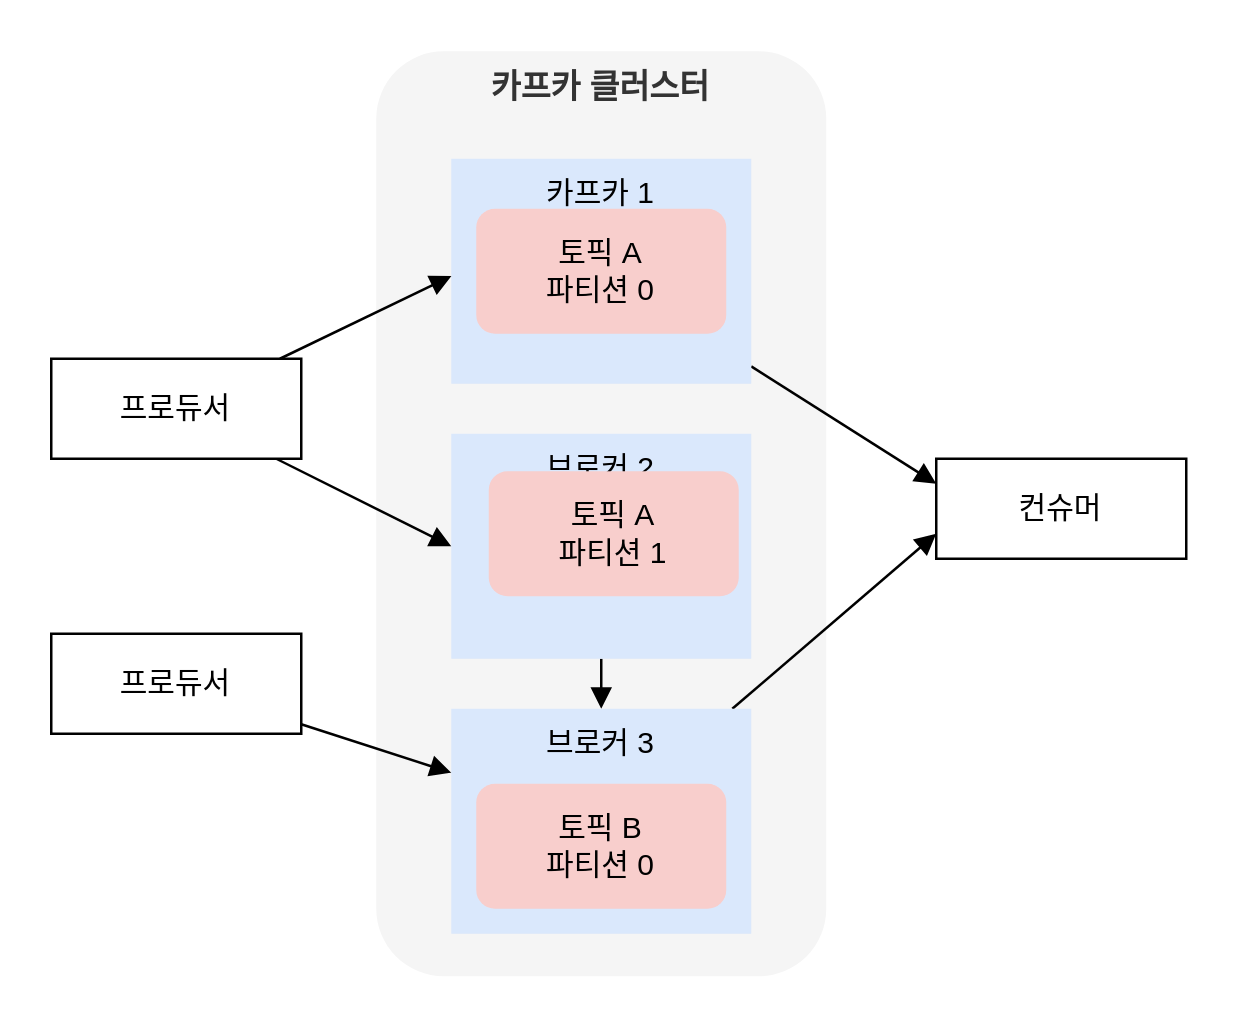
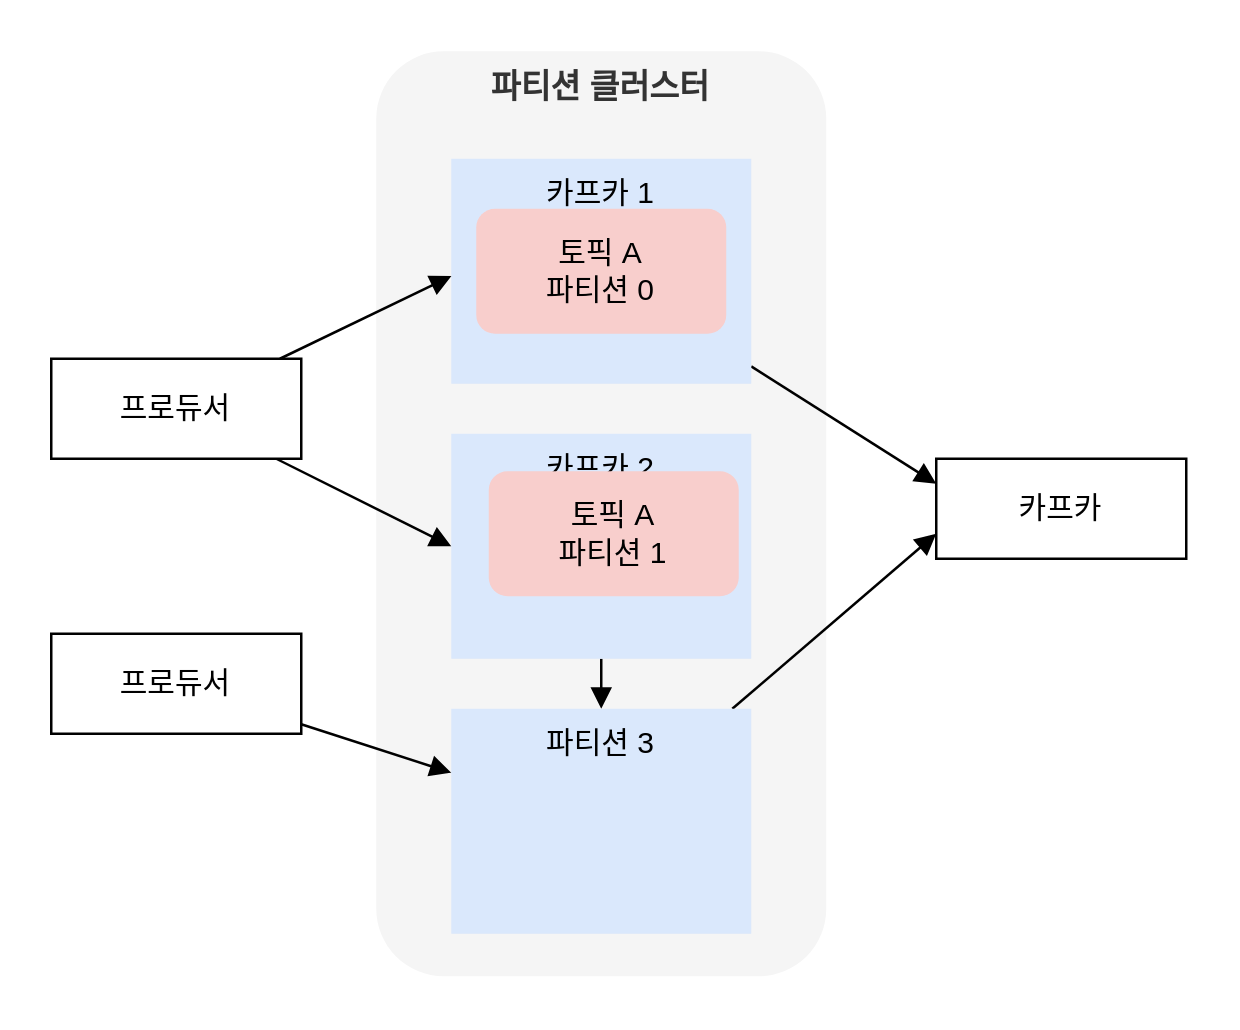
  <mxCell id="0" />
  <mxCell id="1" parent="0" />
- <mxCell id="2" value="카프카 클러스터" style="rounded=1;whiteSpace=wrap;html=1;align=center;verticalAlign=top;fillColor=#f5f5f5;fontColor=#333333;strokeColor=none;fontSize=13;fontStyle=1" vertex="1" parent="1"><mxGeometry x="150" y="20" width="180" height="370" as="geometry" /></mxCell>
+ <mxCell id="2" value="파티션 클러스터" style="rounded=1;whiteSpace=wrap;html=1;align=center;verticalAlign=top;fillColor=#f5f5f5;fontColor=#333333;strokeColor=none;fontSize=13;fontStyle=1" vertex="1" parent="1"><mxGeometry x="150" y="20" width="180" height="370" as="geometry" /></mxCell>
  <mxCell id="3" style="rounded=0;orthogonalLoop=1;jettySize=auto;html=1;entryX=0;entryY=0.25;entryDx=0;entryDy=0;endArrow=block;endFill=1;" edge="1" parent="1" source="4" target="16"><mxGeometry relative="1" as="geometry" /></mxCell>
  <mxCell id="4" value="카프카 1" style="rounded=0;whiteSpace=wrap;html=1;verticalAlign=top;fillColor=#dae8fc;strokeColor=none;" vertex="1" parent="1"><mxGeometry x="180" y="63" width="120" height="90" as="geometry" /></mxCell>
  <mxCell id="5" value="토픽 A&lt;br&gt;파티션 0" style="rounded=1;whiteSpace=wrap;html=1;fillColor=#f8cecc;strokeColor=none;" vertex="1" parent="1"><mxGeometry x="190" y="83" width="100" height="50" as="geometry" /></mxCell>
  <mxCell id="6" style="rounded=0;orthogonalLoop=1;jettySize=auto;html=1;endArrow=block;endFill=1;" edge="1" parent="1" source="7" target="10"><mxGeometry relative="1" as="geometry" /></mxCell>
- <mxCell id="7" value="브로커 2" style="rounded=0;whiteSpace=wrap;html=1;verticalAlign=top;fillColor=#dae8fc;strokeColor=none;" vertex="1" parent="1"><mxGeometry x="180" y="173" width="120" height="90" as="geometry" /></mxCell>
+ <mxCell id="7" value="카프카 2" style="rounded=0;whiteSpace=wrap;html=1;verticalAlign=top;fillColor=#dae8fc;strokeColor=none;" vertex="1" parent="1"><mxGeometry x="180" y="173" width="120" height="90" as="geometry" /></mxCell>
  <mxCell id="8" value="토픽 A&lt;br&gt;파티션 1" style="rounded=1;whiteSpace=wrap;html=1;fillColor=#f8cecc;strokeColor=none;" vertex="1" parent="1"><mxGeometry x="195" y="188" width="100" height="50" as="geometry" /></mxCell>
  <mxCell id="9" style="rounded=0;orthogonalLoop=1;jettySize=auto;html=1;entryX=0;entryY=0.75;entryDx=0;entryDy=0;endArrow=block;endFill=1;" edge="1" parent="1" source="10" target="16"><mxGeometry relative="1" as="geometry" /></mxCell>
- <mxCell id="10" value="브로커 3" style="rounded=0;whiteSpace=wrap;html=1;verticalAlign=top;fillColor=#dae8fc;strokeColor=none;" vertex="1" parent="1"><mxGeometry x="180" y="283" width="120" height="90" as="geometry" /></mxCell>
- <mxCell id="11" value="토픽 B&lt;br&gt;파티션 0" style="rounded=1;whiteSpace=wrap;html=1;fillColor=#f8cecc;strokeColor=none;" vertex="1" parent="1"><mxGeometry x="190" y="313" width="100" height="50" as="geometry" /></mxCell>
+ <mxCell id="10" value="파티션 3" style="rounded=0;whiteSpace=wrap;html=1;verticalAlign=top;fillColor=#dae8fc;strokeColor=none;" vertex="1" parent="1"><mxGeometry x="180" y="283" width="120" height="90" as="geometry" /></mxCell>
  <mxCell id="12" style="rounded=0;orthogonalLoop=1;jettySize=auto;html=1;entryX=0;entryY=0.5;entryDx=0;entryDy=0;endArrow=block;endFill=1;" edge="1" parent="1" source="13" target="7"><mxGeometry relative="1" as="geometry" /></mxCell>
  <mxCell id="13" value="프로듀서" style="rounded=0;whiteSpace=wrap;html=1;" vertex="1" parent="1"><mxGeometry x="20" y="143" width="100" height="40" as="geometry" /></mxCell>
  <mxCell id="14" style="rounded=0;orthogonalLoop=1;jettySize=auto;html=1;endArrow=block;endFill=1;" edge="1" parent="1" source="15" target="10"><mxGeometry relative="1" as="geometry" /></mxCell>
  <mxCell id="15" value="프로듀서" style="rounded=0;whiteSpace=wrap;html=1;" vertex="1" parent="1"><mxGeometry x="20" y="253" width="100" height="40" as="geometry" /></mxCell>
- <mxCell id="16" value="컨슈머" style="rounded=0;whiteSpace=wrap;html=1;" vertex="1" parent="1"><mxGeometry x="374" y="183" width="100" height="40" as="geometry" /></mxCell>
+ <mxCell id="16" value="카프카" style="rounded=0;whiteSpace=wrap;html=1;" vertex="1" parent="1"><mxGeometry x="374" y="183" width="100" height="40" as="geometry" /></mxCell>
  <mxCell id="17" style="rounded=0;orthogonalLoop=1;jettySize=auto;html=1;entryX=0.167;entryY=0.243;entryDx=0;entryDy=0;entryPerimeter=0;endArrow=block;endFill=1;" edge="1" parent="1" source="13" target="2"><mxGeometry relative="1" as="geometry" /></mxCell>
